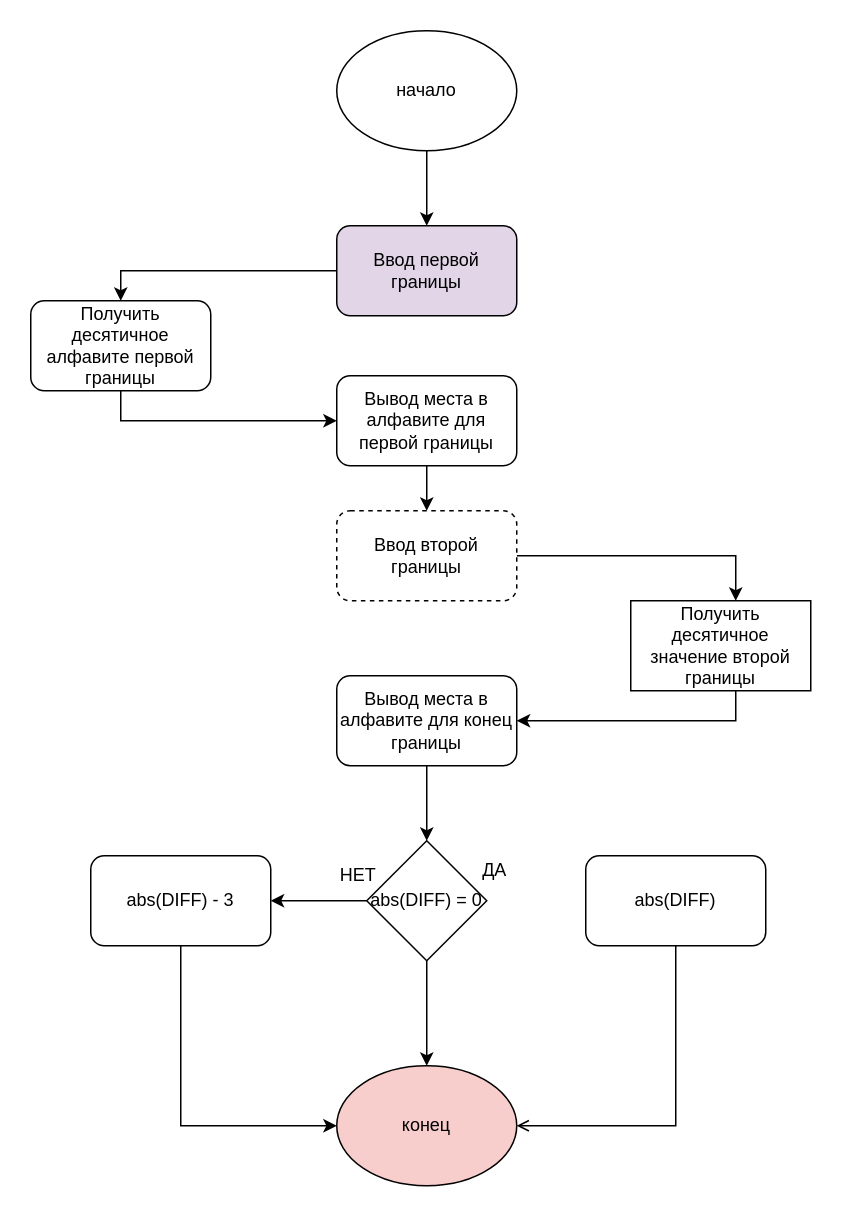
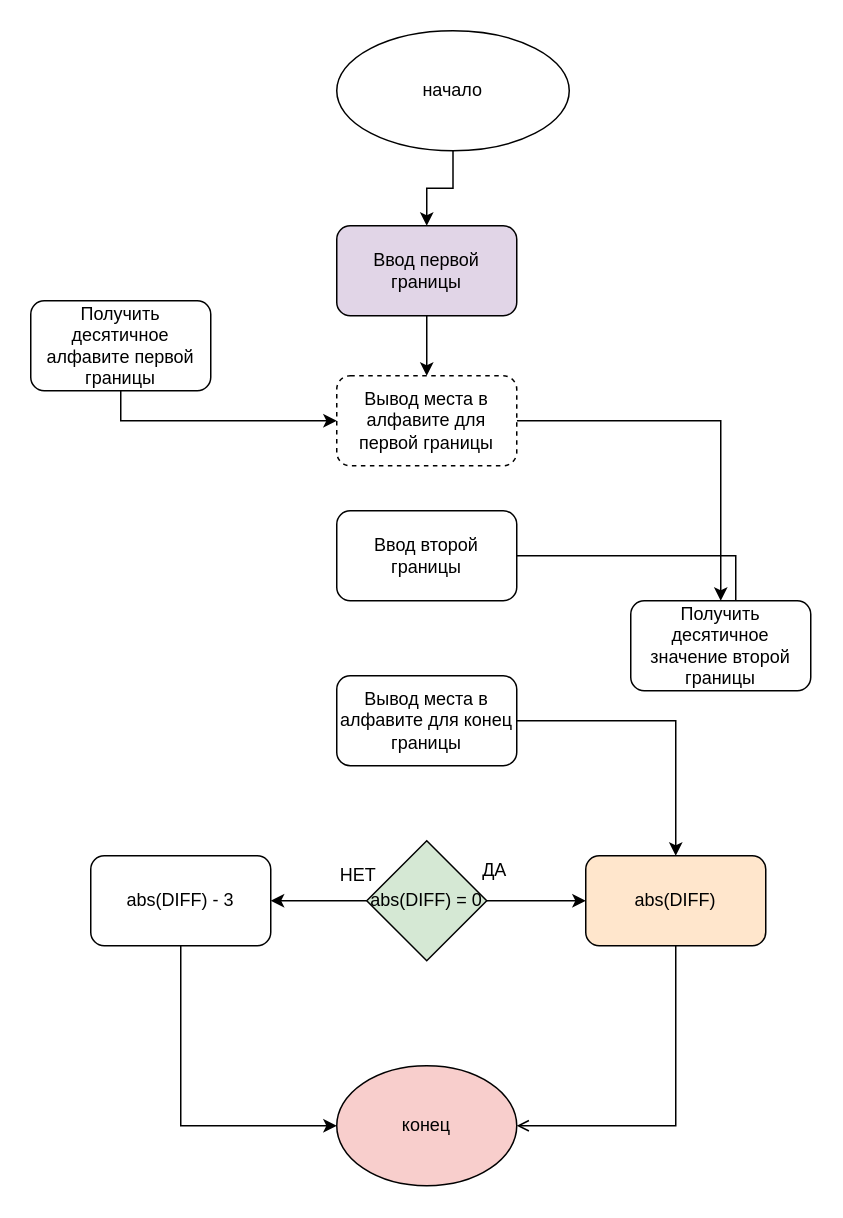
  <mxCell id="0" />
  <mxCell id="1" parent="0" />
  <mxCell id="2" value="" style="edgeStyle=orthogonalEdgeStyle;rounded=0;orthogonalLoop=1;jettySize=auto;html=1;" edge="1" parent="1" source="3" target="5"><mxGeometry relative="1" as="geometry" /></mxCell>
- <mxCell id="3" value="начало" style="ellipse;whiteSpace=wrap;html=1;" vertex="1" parent="1"><mxGeometry x="224" y="20" width="120" height="80" as="geometry" /></mxCell>
- <mxCell id="4" style="edgeStyle=orthogonalEdgeStyle;rounded=0;orthogonalLoop=1;jettySize=auto;html=1;entryX=0.5;entryY=0;entryDx=0;entryDy=0;" edge="1" parent="1" source="5" target="11"><mxGeometry relative="1" as="geometry" /></mxCell>
+ <mxCell id="3" value="начало" style="ellipse;whiteSpace=wrap;html=1;" vertex="1" parent="1"><mxGeometry x="224" y="20" width="155" height="80" as="geometry" /></mxCell>
+ <mxCell id="4" style="edgeStyle=orthogonalEdgeStyle;rounded=0;orthogonalLoop=1;jettySize=auto;html=1;" edge="1" parent="1" source="5" target="7"><mxGeometry relative="1" as="geometry" /></mxCell>
  <mxCell id="5" value="Ввод первой границы" style="rounded=1;whiteSpace=wrap;html=1;fillColor=#e1d5e7;" vertex="1" parent="1"><mxGeometry x="224" y="150" width="120" height="60" as="geometry" /></mxCell>
- <mxCell id="6" value="" style="edgeStyle=orthogonalEdgeStyle;rounded=0;orthogonalLoop=1;jettySize=auto;html=1;" edge="1" parent="1" source="7" target="9"><mxGeometry relative="1" as="geometry" /></mxCell>
- <mxCell id="7" value="Вывод места в алфавите для первой границы" style="rounded=1;whiteSpace=wrap;html=1;" vertex="1" parent="1"><mxGeometry x="224" y="250" width="120" height="60" as="geometry" /></mxCell>
- <mxCell id="8" style="edgeStyle=orthogonalEdgeStyle;rounded=0;orthogonalLoop=1;jettySize=auto;html=1;" edge="1" parent="1" source="9" target="13"><mxGeometry relative="1" as="geometry"><Array as="points"><mxPoint x="490" y="370" /></Array></mxGeometry></mxCell>
- <mxCell id="9" value="Ввод второй границы" style="rounded=1;whiteSpace=wrap;html=1;dashed=1;" vertex="1" parent="1"><mxGeometry x="224" y="340" width="120" height="60" as="geometry" /></mxCell>
+ <mxCell id="6" value="" style="edgeStyle=orthogonalEdgeStyle;rounded=0;orthogonalLoop=1;jettySize=auto;html=1;" edge="1" parent="1" source="7" target="13"><mxGeometry relative="1" as="geometry" /></mxCell>
+ <mxCell id="7" value="Вывод места в алфавите для первой границы" style="rounded=1;whiteSpace=wrap;html=1;dashed=1;" vertex="1" parent="1"><mxGeometry x="224" y="250" width="120" height="60" as="geometry" /></mxCell>
+ <mxCell id="8" style="edgeStyle=orthogonalEdgeStyle;rounded=0;orthogonalLoop=1;jettySize=auto;html=1;endArrow=none;" edge="1" parent="1" source="9" target="13"><mxGeometry relative="1" as="geometry"><Array as="points"><mxPoint x="490" y="370" /></Array></mxGeometry></mxCell>
+ <mxCell id="9" value="Ввод второй границы" style="rounded=1;whiteSpace=wrap;html=1;" vertex="1" parent="1"><mxGeometry x="224" y="340" width="120" height="60" as="geometry" /></mxCell>
  <mxCell id="10" style="edgeStyle=orthogonalEdgeStyle;rounded=0;orthogonalLoop=1;jettySize=auto;html=1;entryX=0;entryY=0.5;entryDx=0;entryDy=0;" edge="1" parent="1" source="11" target="7"><mxGeometry relative="1" as="geometry"><Array as="points"><mxPoint x="80" y="280" /></Array></mxGeometry></mxCell>
  <mxCell id="11" value="Получить десятичное алфавите первой границы" style="rounded=1;whiteSpace=wrap;html=1;" vertex="1" parent="1"><mxGeometry x="20" y="200" width="120" height="60" as="geometry" /></mxCell>
- <mxCell id="12" style="edgeStyle=orthogonalEdgeStyle;rounded=0;orthogonalLoop=1;jettySize=auto;html=1;entryX=1;entryY=0.5;entryDx=0;entryDy=0;" edge="1" parent="1" source="13" target="15"><mxGeometry relative="1" as="geometry"><Array as="points"><mxPoint x="490" y="480" /></Array></mxGeometry></mxCell>
- <mxCell id="13" value="Получить десятичное значение второй границы" style="whiteSpace=wrap;html=1;rounded=0;" vertex="1" parent="1"><mxGeometry x="420" y="400" width="120" height="60" as="geometry" /></mxCell>
- <mxCell id="14" value="" style="edgeStyle=orthogonalEdgeStyle;rounded=0;orthogonalLoop=1;jettySize=auto;html=1;" edge="1" parent="1" source="15" target="18"><mxGeometry relative="1" as="geometry" /></mxCell>
+ <mxCell id="13" value="Получить десятичное значение второй границы" style="rounded=1;whiteSpace=wrap;html=1;" vertex="1" parent="1"><mxGeometry x="420" y="400" width="120" height="60" as="geometry" /></mxCell>
+ <mxCell id="14" value="" style="edgeStyle=orthogonalEdgeStyle;rounded=0;orthogonalLoop=1;jettySize=auto;html=1;" edge="1" parent="1" source="15" target="22"><mxGeometry relative="1" as="geometry" /></mxCell>
  <mxCell id="15" value="Вывод места в алфавите для конец границы" style="rounded=1;whiteSpace=wrap;html=1;" vertex="1" parent="1"><mxGeometry x="224" y="450" width="120" height="60" as="geometry" /></mxCell>
  <mxCell id="16" value="" style="edgeStyle=orthogonalEdgeStyle;rounded=0;orthogonalLoop=1;jettySize=auto;html=1;" edge="1" parent="1" source="18" target="20"><mxGeometry relative="1" as="geometry" /></mxCell>
- <mxCell id="17" value="" style="edgeStyle=orthogonalEdgeStyle;rounded=0;orthogonalLoop=1;jettySize=auto;html=1;" edge="1" parent="1" source="18" target="23"><mxGeometry relative="1" as="geometry" /></mxCell>
- <mxCell id="18" value="abs(DIFF) = 0" style="rhombus;whiteSpace=wrap;html=1;" vertex="1" parent="1"><mxGeometry x="244" y="560" width="80" height="80" as="geometry" /></mxCell>
+ <mxCell id="17" value="" style="edgeStyle=orthogonalEdgeStyle;rounded=0;orthogonalLoop=1;jettySize=auto;html=1;" edge="1" parent="1" source="18" target="22"><mxGeometry relative="1" as="geometry" /></mxCell>
+ <mxCell id="18" value="abs(DIFF) = 0" style="rhombus;whiteSpace=wrap;html=1;fillColor=#d5e8d4;" vertex="1" parent="1"><mxGeometry x="244" y="560" width="80" height="80" as="geometry" /></mxCell>
  <mxCell id="19" style="edgeStyle=orthogonalEdgeStyle;rounded=0;orthogonalLoop=1;jettySize=auto;html=1;entryX=0;entryY=0.5;entryDx=0;entryDy=0;" edge="1" parent="1" source="20" target="23"><mxGeometry relative="1" as="geometry"><Array as="points"><mxPoint x="120" y="750" /></Array></mxGeometry></mxCell>
  <mxCell id="20" value="abs(DIFF) - 3" style="rounded=1;whiteSpace=wrap;html=1;" vertex="1" parent="1"><mxGeometry x="60" y="570" width="120" height="60" as="geometry" /></mxCell>
  <mxCell id="21" style="edgeStyle=orthogonalEdgeStyle;rounded=0;orthogonalLoop=1;jettySize=auto;html=1;entryX=1;entryY=0.5;entryDx=0;entryDy=0;endArrow=open;" edge="1" parent="1" source="22" target="23"><mxGeometry relative="1" as="geometry"><Array as="points"><mxPoint x="450" y="750" /></Array></mxGeometry></mxCell>
- <mxCell id="22" value="&lt;span&gt;abs(DIFF)&lt;/span&gt;" style="rounded=1;whiteSpace=wrap;html=1;" vertex="1" parent="1"><mxGeometry x="390" y="570" width="120" height="60" as="geometry" /></mxCell>
+ <mxCell id="22" value="&lt;span&gt;abs(DIFF)&lt;/span&gt;" style="rounded=1;whiteSpace=wrap;html=1;fillColor=#ffe6cc;" vertex="1" parent="1"><mxGeometry x="390" y="570" width="120" height="60" as="geometry" /></mxCell>
  <mxCell id="23" value="конец" style="ellipse;whiteSpace=wrap;html=1;fillColor=#f8cecc;" vertex="1" parent="1"><mxGeometry x="224" y="710" width="120" height="80" as="geometry" /></mxCell>
  <mxCell id="24" value="ДА" style="text;html=1;align=center;verticalAlign=middle;resizable=0;points=[];autosize=1;" vertex="1" parent="1"><mxGeometry x="314" y="570" width="30" height="20" as="geometry" /></mxCell>
  <mxCell id="25" value="НЕТ" style="text;html=1;align=center;verticalAlign=middle;resizable=0;points=[];autosize=1;" vertex="1" parent="1"><mxGeometry x="218" y="573" width="40" height="20" as="geometry" /></mxCell>
